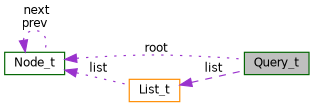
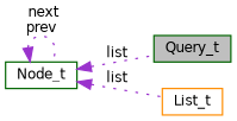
  digraph {
    rankdir=LR
    node [color=darkgreen fillcolor=white fontname=Helvetica fontsize=10 shape=record style=filled]
    edge [color=darkorchid3 dir=back fontname=Helvetica fontsize=10 labelfontname=Helvetica labelfontsize=10 style=dotted]
    n1 [fillcolor=grey75 fontcolor=black height=0.2 label=Query_t width=0.4]
    n2 [color=darkorange height=0.2 label=List_t width=0.4]
    n3 [height=0.2 label=Node_t width=0.4]
-   n2 -> n1 [label=" list" style=dashed]
-   n3 -> n1 [label=" root"]
+   n3 -> n1 [label=" list"]
    n3 -> n2 [label=" list"]
    n3 -> n3 [label=" next\nprev"]
  }
